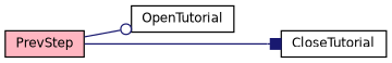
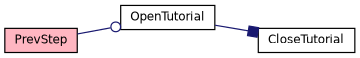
  digraph {
    rankdir=LR
    node [color=black fillcolor=white fontname=Helvetica fontsize=10 shape=record style=filled]
    edge [color=midnightblue fontname=Helvetica fontsize=10 labelfontname=Helvetica labelfontsize=10 style=solid]
    n1 [fillcolor=lightpink fontcolor=black height=0.2 label=PrevStep width=0.4]
    n2 [height=0.2 label=OpenTutorial width=0.4]
    n3 [height=0.2 label=CloseTutorial width=0.4]
    n1 -> n2 [arrowhead=odot]
-   n1 -> n3 [arrowhead=box]
+   n2 -> n3 [arrowhead=box]
  }
